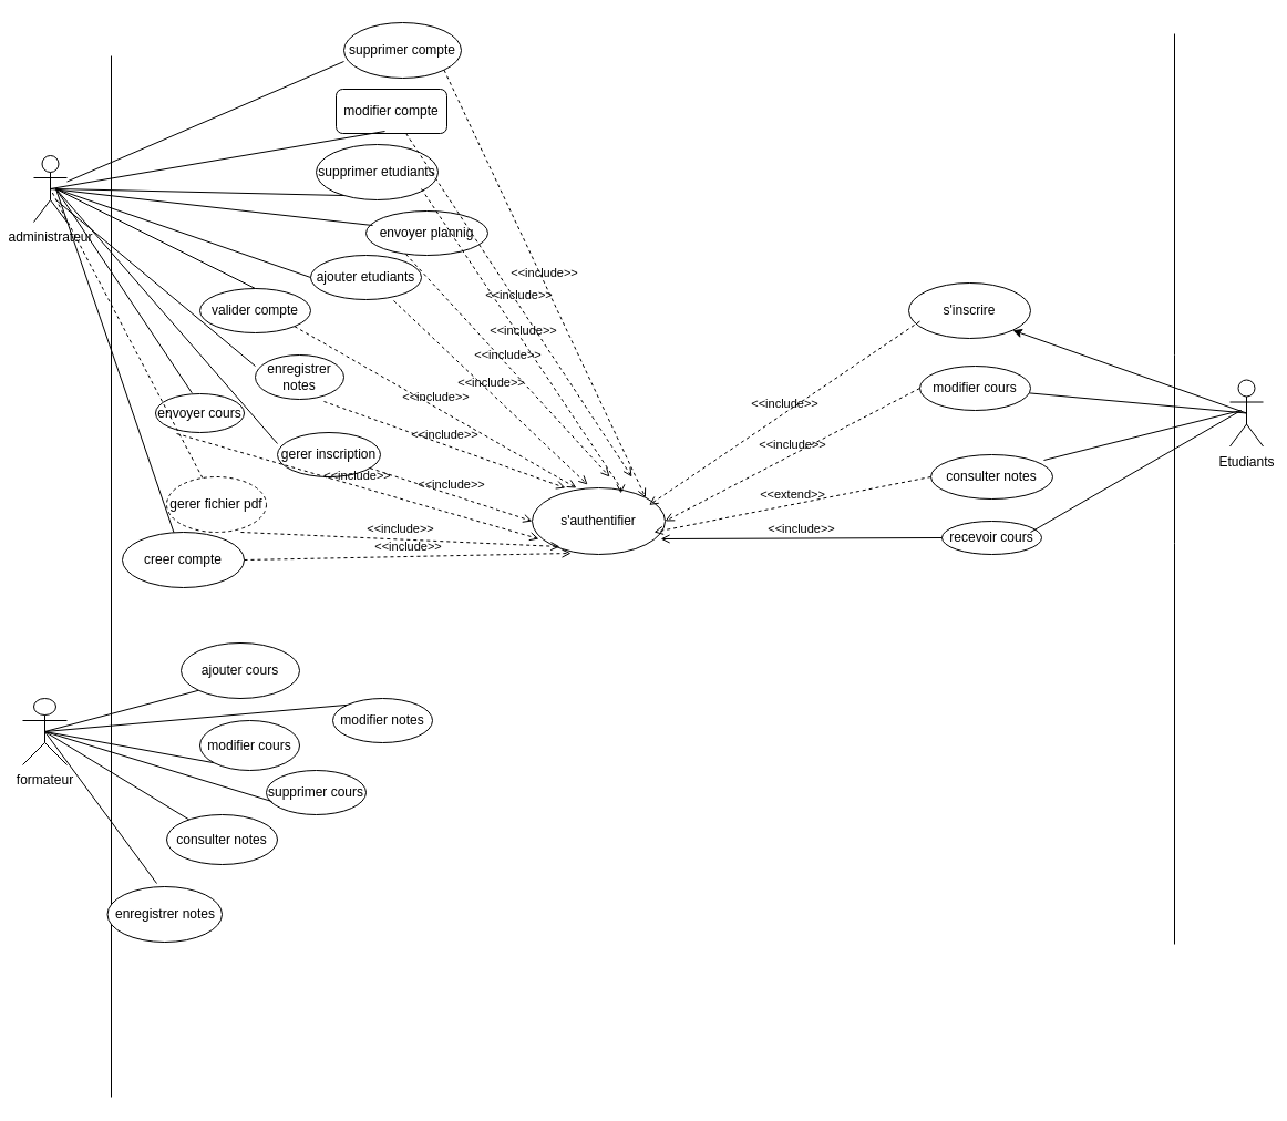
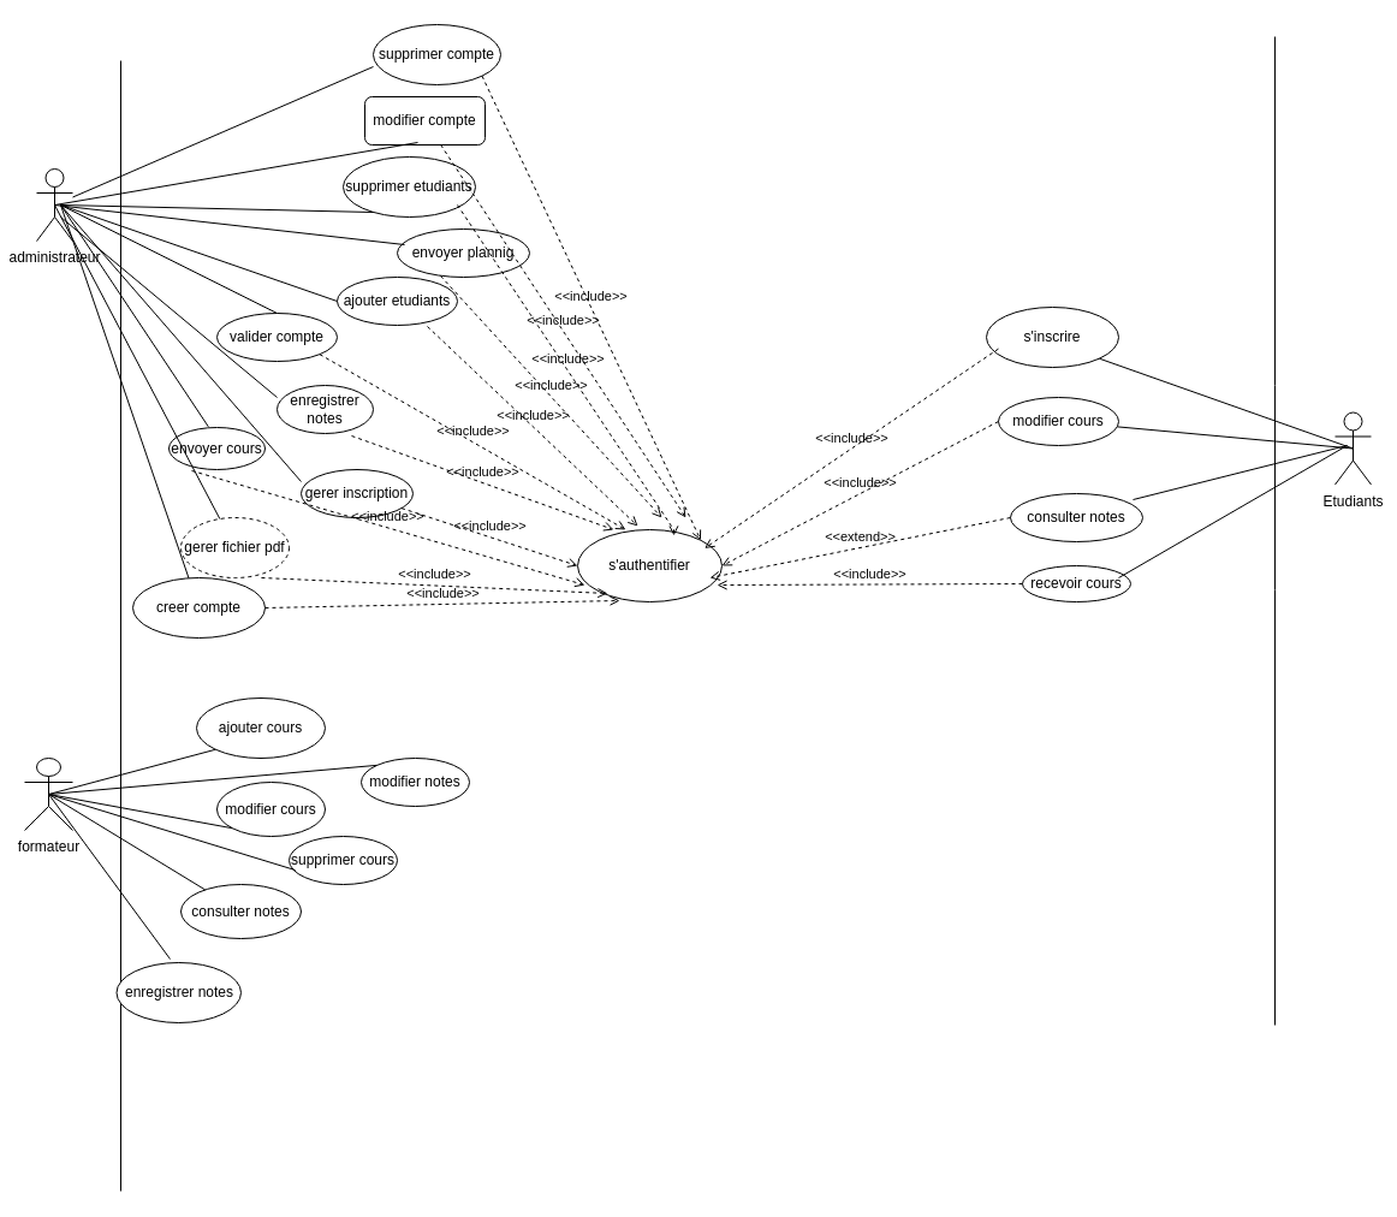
  <mxCell id="0" />
  <mxCell id="1" parent="0" />
  <mxCell id="2" value="administrateur" style="shape=umlActor;verticalLabelPosition=bottom;verticalAlign=top;html=1;outlineConnect=0;" parent="1" vertex="1"><mxGeometry x="30" y="140" width="30" height="60" as="geometry" /></mxCell>
  <mxCell id="3" value="formateur" style="shape=umlActor;verticalLabelPosition=bottom;verticalAlign=top;html=1;outlineConnect=0;" parent="1" vertex="1"><mxGeometry x="20" y="630" width="40" height="60" as="geometry" /></mxCell>
  <mxCell id="4" value="" style="endArrow=none;html=1;rounded=0;" parent="1" edge="1"><mxGeometry width="50" height="50" relative="1" as="geometry"><mxPoint x="100" y="990" as="sourcePoint" /><mxPoint x="100" y="50" as="targetPoint" /></mxGeometry></mxCell>
  <mxCell id="5" value="creer compte" style="ellipse;whiteSpace=wrap;html=1;" parent="1" vertex="1"><mxGeometry x="110" y="480" width="110" height="50" as="geometry" /></mxCell>
  <mxCell id="6" value="supprimer compte" style="ellipse;whiteSpace=wrap;html=1;" parent="1" vertex="1"><mxGeometry x="310" y="20" width="106" height="50" as="geometry" /></mxCell>
  <mxCell id="7" value="modifier compte" style="whiteSpace=wrap;html=1;rounded=1;" parent="1" vertex="1"><mxGeometry x="303" y="80" width="100" height="40" as="geometry" /></mxCell>
  <mxCell id="8" value="ajouter etudiants" style="ellipse;whiteSpace=wrap;html=1;" parent="1" vertex="1"><mxGeometry x="280" y="230" width="100" height="40" as="geometry" /></mxCell>
  <mxCell id="9" value="envoyer plannig" style="ellipse;whiteSpace=wrap;html=1;" parent="1" vertex="1"><mxGeometry x="330" y="190" width="110" height="40" as="geometry" /></mxCell>
  <mxCell id="10" value="envoyer cours" style="ellipse;whiteSpace=wrap;html=1;" parent="1" vertex="1"><mxGeometry x="140" y="355" width="80" height="35" as="geometry" /></mxCell>
  <mxCell id="11" value="supprimer etudiants" style="ellipse;whiteSpace=wrap;html=1;" parent="1" vertex="1"><mxGeometry x="285" y="130" width="110" height="50" as="geometry" /></mxCell>
  <mxCell id="12" value="gerer inscription" style="ellipse;whiteSpace=wrap;html=1;" parent="1" vertex="1"><mxGeometry x="250" y="390" width="93" height="40" as="geometry" /></mxCell>
  <mxCell id="13" value="valider compte" style="ellipse;whiteSpace=wrap;html=1;" parent="1" vertex="1"><mxGeometry x="180" y="260" width="100" height="40" as="geometry" /></mxCell>
  <mxCell id="14" value="enregistrer notes" style="ellipse;whiteSpace=wrap;html=1;" parent="1" vertex="1"><mxGeometry x="230" y="320" width="80" height="40" as="geometry" /></mxCell>
  <mxCell id="15" value="gerer fichier pdf" style="ellipse;whiteSpace=wrap;html=1;dashed=1;" parent="1" vertex="1"><mxGeometry x="150" y="430" width="90" height="50" as="geometry" /></mxCell>
  <mxCell id="16" value="" style="endArrow=none;html=1;rounded=0;exitX=0.5;exitY=0.5;exitDx=0;exitDy=0;exitPerimeter=0;entryX=0.055;entryY=0.325;entryDx=0;entryDy=0;entryPerimeter=0;" parent="1" source="2" target="9" edge="1"><mxGeometry width="50" height="50" relative="1" as="geometry"><mxPoint x="280" y="250" as="sourcePoint" /><mxPoint x="330" y="200" as="targetPoint" /></mxGeometry></mxCell>
  <mxCell id="17" value="" style="endArrow=none;html=1;rounded=0;entryX=0;entryY=0.5;entryDx=0;entryDy=0;" parent="1" target="8" edge="1"><mxGeometry width="50" height="50" relative="1" as="geometry"><mxPoint x="50" y="170" as="sourcePoint" /><mxPoint x="330" y="200" as="targetPoint" /></mxGeometry></mxCell>
  <mxCell id="18" value="" style="endArrow=none;html=1;rounded=0;exitX=0.5;exitY=0;exitDx=0;exitDy=0;" parent="1" source="13" edge="1"><mxGeometry width="50" height="50" relative="1" as="geometry"><mxPoint x="280" y="250" as="sourcePoint" /><mxPoint x="50" y="170" as="targetPoint" /></mxGeometry></mxCell>
  <mxCell id="19" value="" style="endArrow=none;html=1;rounded=0;entryX=0.227;entryY=0.92;entryDx=0;entryDy=0;entryPerimeter=0;" parent="1" target="11" edge="1"><mxGeometry width="50" height="50" relative="1" as="geometry"><mxPoint x="50" y="170" as="sourcePoint" /><mxPoint x="330" y="200" as="targetPoint" /></mxGeometry></mxCell>
  <mxCell id="20" value="" style="endArrow=none;html=1;rounded=0;entryX=0.44;entryY=0.95;entryDx=0;entryDy=0;entryPerimeter=0;exitX=0.5;exitY=0.5;exitDx=0;exitDy=0;exitPerimeter=0;" parent="1" source="2" target="7" edge="1"><mxGeometry width="50" height="50" relative="1" as="geometry"><mxPoint x="280" y="250" as="sourcePoint" /><mxPoint x="330" y="200" as="targetPoint" /></mxGeometry></mxCell>
  <mxCell id="21" value="" style="endArrow=none;html=1;rounded=0;entryX=0;entryY=0.7;entryDx=0;entryDy=0;entryPerimeter=0;" parent="1" source="2" target="6" edge="1"><mxGeometry width="50" height="50" relative="1" as="geometry"><mxPoint x="280" y="250" as="sourcePoint" /><mxPoint x="330" y="200" as="targetPoint" /></mxGeometry></mxCell>
  <mxCell id="22" value="" style="endArrow=none;html=1;rounded=0;" parent="1" target="5" edge="1"><mxGeometry width="50" height="50" relative="1" as="geometry"><mxPoint x="50" y="170" as="sourcePoint" /><mxPoint x="210" y="110" as="targetPoint" /></mxGeometry></mxCell>
  <mxCell id="23" value="" style="endArrow=none;html=1;rounded=0;exitX=0.41;exitY=-0.02;exitDx=0;exitDy=0;exitPerimeter=0;" parent="1" source="10" edge="1"><mxGeometry width="50" height="50" relative="1" as="geometry"><mxPoint x="280" y="250" as="sourcePoint" /><mxPoint x="50" y="170" as="targetPoint" /></mxGeometry></mxCell>
  <mxCell id="24" value="" style="endArrow=none;html=1;rounded=0;exitX=0;exitY=0.25;exitDx=0;exitDy=0;exitPerimeter=0;" parent="1" source="14" edge="1"><mxGeometry width="50" height="50" relative="1" as="geometry"><mxPoint x="280" y="250" as="sourcePoint" /><mxPoint x="50" y="180" as="targetPoint" /></mxGeometry></mxCell>
  <mxCell id="25" value="" style="endArrow=none;html=1;rounded=0;exitX=0;exitY=0.25;exitDx=0;exitDy=0;exitPerimeter=0;" parent="1" source="12" edge="1"><mxGeometry width="50" height="50" relative="1" as="geometry"><mxPoint x="280" y="250" as="sourcePoint" /><mxPoint x="50" y="170" as="targetPoint" /></mxGeometry></mxCell>
- <mxCell id="26" value="" style="endArrow=none;html=1;rounded=0;entryX=0.5;entryY=0.5;entryDx=0;entryDy=0;entryPerimeter=0;dashed=1;" parent="1" source="15" target="2" edge="1"><mxGeometry width="50" height="50" relative="1" as="geometry"><mxPoint x="280" y="250" as="sourcePoint" /><mxPoint x="330" y="200" as="targetPoint" /></mxGeometry></mxCell>
+ <mxCell id="26" value="" style="endArrow=none;html=1;rounded=0;entryX=0.5;entryY=0.5;entryDx=0;entryDy=0;entryPerimeter=0;" parent="1" source="15" target="2" edge="1"><mxGeometry width="50" height="50" relative="1" as="geometry"><mxPoint x="280" y="250" as="sourcePoint" /><mxPoint x="330" y="200" as="targetPoint" /></mxGeometry></mxCell>
  <mxCell id="27" value="s'authentifier" style="ellipse;whiteSpace=wrap;html=1;" parent="1" vertex="1"><mxGeometry x="480" y="440" width="120" height="60" as="geometry" /></mxCell>
  <mxCell id="28" value="&amp;lt;&amp;lt;include&amp;gt;&amp;gt;" style="html=1;verticalAlign=bottom;labelBackgroundColor=none;endArrow=open;endFill=0;dashed=1;rounded=0;exitX=0.744;exitY=1;exitDx=0;exitDy=0;exitPerimeter=0;entryX=0.208;entryY=0.883;entryDx=0;entryDy=0;entryPerimeter=0;" parent="1" source="15" target="27" edge="1"><mxGeometry width="160" relative="1" as="geometry"><mxPoint x="350" y="550" as="sourcePoint" /><mxPoint x="510" y="550" as="targetPoint" /></mxGeometry></mxCell>
  <mxCell id="29" value="&amp;lt;&amp;lt;include&amp;gt;&amp;gt;" style="html=1;verticalAlign=bottom;labelBackgroundColor=none;endArrow=open;endFill=0;dashed=1;rounded=0;exitX=0.238;exitY=1.029;exitDx=0;exitDy=0;exitPerimeter=0;entryX=0.05;entryY=0.767;entryDx=0;entryDy=0;entryPerimeter=0;" parent="1" source="10" target="27" edge="1"><mxGeometry width="160" relative="1" as="geometry"><mxPoint x="300" y="450" as="sourcePoint" /><mxPoint x="698" y="493" as="targetPoint" /></mxGeometry></mxCell>
  <mxCell id="30" value="&amp;lt;&amp;lt;include&amp;gt;&amp;gt;" style="html=1;verticalAlign=bottom;labelBackgroundColor=none;endArrow=open;endFill=0;dashed=1;rounded=0;entryX=0;entryY=0.5;entryDx=0;entryDy=0;" parent="1" source="12" target="27" edge="1"><mxGeometry width="160" relative="1" as="geometry"><mxPoint x="350" y="550" as="sourcePoint" /><mxPoint x="550" y="500" as="targetPoint" /></mxGeometry></mxCell>
  <mxCell id="31" value="&amp;lt;&amp;lt;include&amp;gt;&amp;gt;" style="html=1;verticalAlign=bottom;labelBackgroundColor=none;endArrow=open;endFill=0;dashed=1;rounded=0;exitX=0.775;exitY=1.05;exitDx=0;exitDy=0;exitPerimeter=0;entryX=0.25;entryY=0;entryDx=0;entryDy=0;entryPerimeter=0;" parent="1" source="14" target="27" edge="1"><mxGeometry width="160" relative="1" as="geometry"><mxPoint x="350" y="440" as="sourcePoint" /><mxPoint x="510" y="440" as="targetPoint" /></mxGeometry></mxCell>
  <mxCell id="32" value="&amp;lt;&amp;lt;include&amp;gt;&amp;gt;" style="html=1;verticalAlign=bottom;labelBackgroundColor=none;endArrow=open;endFill=0;dashed=1;rounded=0;exitX=1;exitY=1;exitDx=0;exitDy=0;entryX=0.333;entryY=0;entryDx=0;entryDy=0;entryPerimeter=0;" parent="1" source="13" target="27" edge="1"><mxGeometry width="160" relative="1" as="geometry"><mxPoint x="350" y="440" as="sourcePoint" /><mxPoint x="510" y="440" as="targetPoint" /></mxGeometry></mxCell>
  <mxCell id="33" value="&amp;lt;&amp;lt;include&amp;gt;&amp;gt;" style="html=1;verticalAlign=bottom;labelBackgroundColor=none;endArrow=open;endFill=0;dashed=1;rounded=0;exitX=0.75;exitY=1.025;exitDx=0;exitDy=0;exitPerimeter=0;entryX=0.417;entryY=-0.05;entryDx=0;entryDy=0;entryPerimeter=0;" parent="1" source="8" target="27" edge="1"><mxGeometry width="160" relative="1" as="geometry"><mxPoint x="350" y="440" as="sourcePoint" /><mxPoint x="510" y="440" as="targetPoint" /></mxGeometry></mxCell>
  <mxCell id="34" value="&amp;lt;&amp;lt;include&amp;gt;&amp;gt;" style="html=1;verticalAlign=bottom;labelBackgroundColor=none;endArrow=open;endFill=0;dashed=1;rounded=0;exitX=0.327;exitY=0.975;exitDx=0;exitDy=0;exitPerimeter=0;" parent="1" source="9" edge="1"><mxGeometry width="160" relative="1" as="geometry"><mxPoint x="330" y="310" as="sourcePoint" /><mxPoint x="550" y="430" as="targetPoint" /></mxGeometry></mxCell>
  <mxCell id="35" value="&amp;lt;&amp;lt;include&amp;gt;&amp;gt;" style="html=1;verticalAlign=bottom;labelBackgroundColor=none;endArrow=open;endFill=0;dashed=1;rounded=0;entryX=0.667;entryY=0.083;entryDx=0;entryDy=0;entryPerimeter=0;" parent="1" target="27" edge="1"><mxGeometry width="160" relative="1" as="geometry"><mxPoint x="380" y="170" as="sourcePoint" /><mxPoint x="490" y="310" as="targetPoint" /><Array as="points"><mxPoint x="560" y="440" /></Array></mxGeometry></mxCell>
  <mxCell id="36" value="&amp;lt;&amp;lt;include&amp;gt;&amp;gt;" style="html=1;verticalAlign=bottom;labelBackgroundColor=none;endArrow=open;endFill=0;dashed=1;rounded=0;" parent="1" source="7" edge="1"><mxGeometry width="160" relative="1" as="geometry"><mxPoint x="330" y="310" as="sourcePoint" /><mxPoint x="570" y="430" as="targetPoint" /></mxGeometry></mxCell>
  <mxCell id="37" value="&amp;lt;&amp;lt;include&amp;gt;&amp;gt;" style="html=1;verticalAlign=bottom;labelBackgroundColor=none;endArrow=open;endFill=0;dashed=1;rounded=0;exitX=1;exitY=1;exitDx=0;exitDy=0;entryX=1;entryY=0;entryDx=0;entryDy=0;" parent="1" source="6" target="27" edge="1"><mxGeometry width="160" relative="1" as="geometry"><mxPoint x="330" y="310" as="sourcePoint" /><mxPoint x="590" y="430" as="targetPoint" /></mxGeometry></mxCell>
  <mxCell id="38" value="&amp;lt;&amp;lt;include&amp;gt;&amp;gt;" style="html=1;verticalAlign=bottom;labelBackgroundColor=none;endArrow=open;endFill=0;dashed=1;rounded=0;exitX=1;exitY=0.5;exitDx=0;exitDy=0;entryX=0.292;entryY=0.983;entryDx=0;entryDy=0;entryPerimeter=0;" parent="1" source="5" target="27" edge="1"><mxGeometry width="160" relative="1" as="geometry"><mxPoint x="200" y="300" as="sourcePoint" /><mxPoint x="520" y="520" as="targetPoint" /></mxGeometry></mxCell>
  <mxCell id="39" value="Etudiants" style="shape=umlActor;verticalLabelPosition=bottom;verticalAlign=top;html=1;" parent="1" vertex="1"><mxGeometry x="1110" y="342.5" width="30" height="60" as="geometry" /></mxCell>
  <mxCell id="40" value="modifier cours" style="ellipse;whiteSpace=wrap;html=1;" parent="1" vertex="1"><mxGeometry x="830" y="330" width="100" height="40" as="geometry" /></mxCell>
  <mxCell id="41" value="recevoir cours" style="ellipse;whiteSpace=wrap;html=1;" parent="1" vertex="1"><mxGeometry x="850" y="470" width="90" height="30" as="geometry" /></mxCell>
  <mxCell id="42" value="consulter notes" style="ellipse;whiteSpace=wrap;html=1;" parent="1" vertex="1"><mxGeometry x="840" y="410" width="110" height="40" as="geometry" /></mxCell>
  <mxCell id="43" value="s'inscrire" style="ellipse;whiteSpace=wrap;html=1;" parent="1" vertex="1"><mxGeometry x="820" y="255" width="110" height="50" as="geometry" /></mxCell>
  <mxCell id="44" value="" style="endArrow=none;html=1;rounded=0;" parent="1" edge="1"><mxGeometry width="50" height="50" relative="1" as="geometry"><mxPoint x="1060" y="852" as="sourcePoint" /><mxPoint x="1060" y="30" as="targetPoint" /><Array as="points"><mxPoint x="1060" y="490" /><mxPoint x="1060" y="320" /></Array></mxGeometry></mxCell>
  <mxCell id="45" value="&amp;lt;&amp;lt;include&amp;gt;&amp;gt;" style="html=1;verticalAlign=bottom;labelBackgroundColor=none;endArrow=open;endFill=0;dashed=1;rounded=0;exitX=0;exitY=0.5;exitDx=0;exitDy=0;" parent="1" edge="1"><mxGeometry width="160" relative="1" as="geometry"><mxPoint x="830" y="289.58" as="sourcePoint" /><mxPoint x="585.592" y="455.428" as="targetPoint" /></mxGeometry></mxCell>
  <mxCell id="46" value="&amp;lt;&amp;lt;include&amp;gt;&amp;gt;" style="html=1;verticalAlign=bottom;labelBackgroundColor=none;endArrow=open;endFill=0;dashed=1;rounded=0;entryX=1;entryY=0.5;entryDx=0;entryDy=0;exitX=0;exitY=0.5;exitDx=0;exitDy=0;" parent="1" source="40" target="27" edge="1"><mxGeometry width="160" relative="1" as="geometry"><mxPoint x="810" y="330" as="sourcePoint" /><mxPoint x="970" y="330" as="targetPoint" /></mxGeometry></mxCell>
  <mxCell id="47" value="&amp;lt;&amp;lt;extend&amp;gt;&amp;gt;" style="html=1;verticalAlign=bottom;labelBackgroundColor=none;endArrow=open;endFill=0;dashed=1;rounded=0;exitX=0;exitY=0.5;exitDx=0;exitDy=0;" parent="1" source="42" edge="1"><mxGeometry width="160" relative="1" as="geometry"><mxPoint x="810" y="330" as="sourcePoint" /><mxPoint x="590" y="480" as="targetPoint" /></mxGeometry></mxCell>
- <mxCell id="48" value="&amp;lt;&amp;lt;include&amp;gt;&amp;gt;" style="html=1;verticalAlign=bottom;labelBackgroundColor=none;endArrow=open;endFill=0;dashed=0;rounded=0;exitX=0;exitY=0.5;exitDx=0;exitDy=0;entryX=0.967;entryY=0.767;entryDx=0;entryDy=0;entryPerimeter=0;" parent="1" source="41" target="27" edge="1"><mxGeometry width="160" relative="1" as="geometry"><mxPoint x="840" y="480" as="sourcePoint" /><mxPoint x="590" y="490" as="targetPoint" /></mxGeometry></mxCell>
- <mxCell id="49" value="" style="endArrow=classic;html=1;rounded=0;entryX=1;entryY=1;entryDx=0;entryDy=0;exitX=0.5;exitY=0.5;exitDx=0;exitDy=0;exitPerimeter=0;" parent="1" source="39" target="43" edge="1"><mxGeometry width="50" height="50" relative="1" as="geometry"><mxPoint x="860" y="360" as="sourcePoint" /><mxPoint x="910" y="310" as="targetPoint" /></mxGeometry></mxCell>
+ <mxCell id="48" value="&amp;lt;&amp;lt;include&amp;gt;&amp;gt;" style="html=1;verticalAlign=bottom;labelBackgroundColor=none;endArrow=open;endFill=0;dashed=1;rounded=0;exitX=0;exitY=0.5;exitDx=0;exitDy=0;entryX=0.967;entryY=0.767;entryDx=0;entryDy=0;entryPerimeter=0;" parent="1" source="41" target="27" edge="1"><mxGeometry width="160" relative="1" as="geometry"><mxPoint x="840" y="480" as="sourcePoint" /><mxPoint x="590" y="490" as="targetPoint" /></mxGeometry></mxCell>
+ <mxCell id="49" value="" style="endArrow=none;html=1;rounded=0;entryX=1;entryY=1;entryDx=0;entryDy=0;exitX=0.5;exitY=0.5;exitDx=0;exitDy=0;exitPerimeter=0;" parent="1" source="39" target="43" edge="1"><mxGeometry width="50" height="50" relative="1" as="geometry"><mxPoint x="860" y="360" as="sourcePoint" /><mxPoint x="910" y="310" as="targetPoint" /></mxGeometry></mxCell>
  <mxCell id="50" value="" style="endArrow=none;html=1;rounded=0;exitX=0.5;exitY=0.5;exitDx=0;exitDy=0;exitPerimeter=0;" parent="1" source="39" target="40" edge="1"><mxGeometry width="50" height="50" relative="1" as="geometry"><mxPoint x="1120" y="370" as="sourcePoint" /><mxPoint x="920" y="370" as="targetPoint" /></mxGeometry></mxCell>
  <mxCell id="51" value="" style="endArrow=none;html=1;rounded=0;exitX=0.927;exitY=0.125;exitDx=0;exitDy=0;exitPerimeter=0;" parent="1" source="42" edge="1"><mxGeometry width="50" height="50" relative="1" as="geometry"><mxPoint x="860" y="360" as="sourcePoint" /><mxPoint x="1120" y="370" as="targetPoint" /></mxGeometry></mxCell>
  <mxCell id="52" value="" style="endArrow=none;html=1;rounded=0;" parent="1" edge="1"><mxGeometry width="50" height="50" relative="1" as="geometry"><mxPoint x="930" y="480" as="sourcePoint" /><mxPoint x="1120" y="370" as="targetPoint" /></mxGeometry></mxCell>
  <mxCell id="53" value="ajouter cours" style="ellipse;whiteSpace=wrap;html=1;" parent="1" vertex="1"><mxGeometry x="163" y="580" width="107" height="50" as="geometry" /></mxCell>
  <mxCell id="54" value="supprimer cours" style="ellipse;whiteSpace=wrap;html=1;" parent="1" vertex="1"><mxGeometry x="240" y="695" width="90" height="40" as="geometry" /></mxCell>
  <mxCell id="55" value="modifier cours" style="ellipse;whiteSpace=wrap;html=1;" parent="1" vertex="1"><mxGeometry x="180" y="650" width="90" height="45" as="geometry" /></mxCell>
  <mxCell id="56" value="consulter notes" style="ellipse;whiteSpace=wrap;html=1;" parent="1" vertex="1"><mxGeometry x="150" y="735" width="100" height="45" as="geometry" /></mxCell>
  <mxCell id="57" value="enregistrer notes" style="ellipse;whiteSpace=wrap;html=1;" parent="1" vertex="1"><mxGeometry x="96.5" y="800" width="103.5" height="50" as="geometry" /></mxCell>
  <mxCell id="58" value="modifier notes" style="ellipse;whiteSpace=wrap;html=1;" parent="1" vertex="1"><mxGeometry x="300" y="630" width="90" height="40" as="geometry" /></mxCell>
  <mxCell id="59" value="" style="endArrow=none;html=1;rounded=0;entryX=0;entryY=1;entryDx=0;entryDy=0;exitX=0.5;exitY=0.5;exitDx=0;exitDy=0;exitPerimeter=0;" parent="1" source="3" target="53" edge="1"><mxGeometry width="50" height="50" relative="1" as="geometry"><mxPoint x="220" y="780" as="sourcePoint" /><mxPoint x="170" y="640" as="targetPoint" /></mxGeometry></mxCell>
  <mxCell id="60" value="" style="endArrow=none;html=1;rounded=0;entryX=0;entryY=1;entryDx=0;entryDy=0;exitX=0.5;exitY=0.5;exitDx=0;exitDy=0;exitPerimeter=0;" parent="1" source="3" target="55" edge="1"><mxGeometry width="50" height="50" relative="1" as="geometry"><mxPoint x="220" y="780" as="sourcePoint" /><mxPoint x="200" y="700" as="targetPoint" /></mxGeometry></mxCell>
  <mxCell id="61" value="" style="endArrow=none;html=1;rounded=0;entryX=0.056;entryY=0.7;entryDx=0;entryDy=0;entryPerimeter=0;exitX=0.5;exitY=0.5;exitDx=0;exitDy=0;exitPerimeter=0;" parent="1" source="3" target="54" edge="1"><mxGeometry width="50" height="50" relative="1" as="geometry"><mxPoint x="220" y="780" as="sourcePoint" /><mxPoint x="270" y="730" as="targetPoint" /></mxGeometry></mxCell>
  <mxCell id="62" value="" style="endArrow=none;html=1;rounded=0;exitX=0.5;exitY=0.5;exitDx=0;exitDy=0;exitPerimeter=0;" parent="1" source="3" target="56" edge="1"><mxGeometry width="50" height="50" relative="1" as="geometry"><mxPoint x="220" y="780" as="sourcePoint" /><mxPoint x="270" y="730" as="targetPoint" /></mxGeometry></mxCell>
  <mxCell id="63" value="" style="endArrow=none;html=1;rounded=0;entryX=0;entryY=0;entryDx=0;entryDy=0;exitX=0.5;exitY=0.5;exitDx=0;exitDy=0;exitPerimeter=0;" parent="1" source="3" target="58" edge="1"><mxGeometry width="50" height="50" relative="1" as="geometry"><mxPoint x="50" y="740" as="sourcePoint" /><mxPoint x="270" y="730" as="targetPoint" /></mxGeometry></mxCell>
  <mxCell id="64" value="" style="endArrow=none;html=1;rounded=0;entryX=0.5;entryY=0.5;entryDx=0;entryDy=0;entryPerimeter=0;exitX=0.43;exitY=-0.06;exitDx=0;exitDy=0;exitPerimeter=0;" parent="1" source="57" target="3" edge="1"><mxGeometry width="50" height="50" relative="1" as="geometry"><mxPoint x="180" y="870" as="sourcePoint" /><mxPoint x="50" y="730" as="targetPoint" /></mxGeometry></mxCell>
